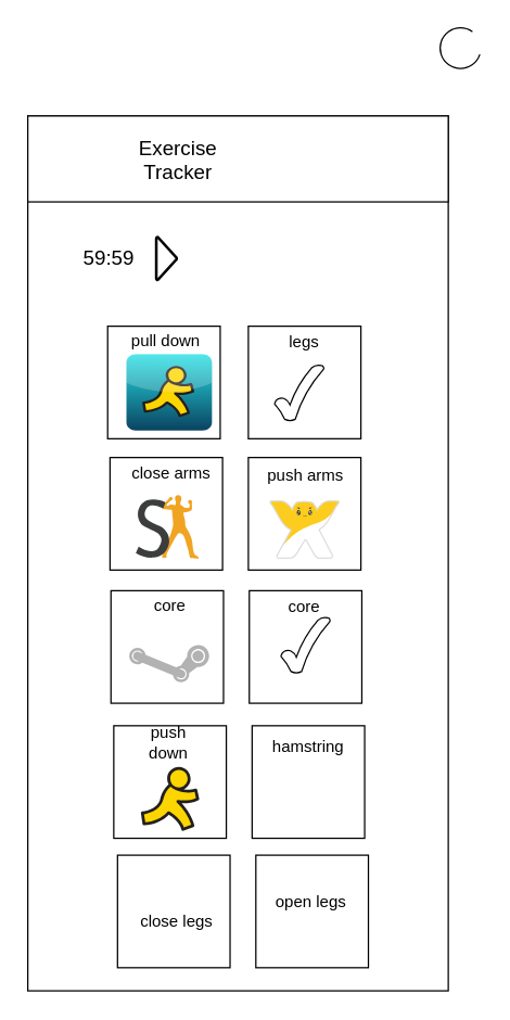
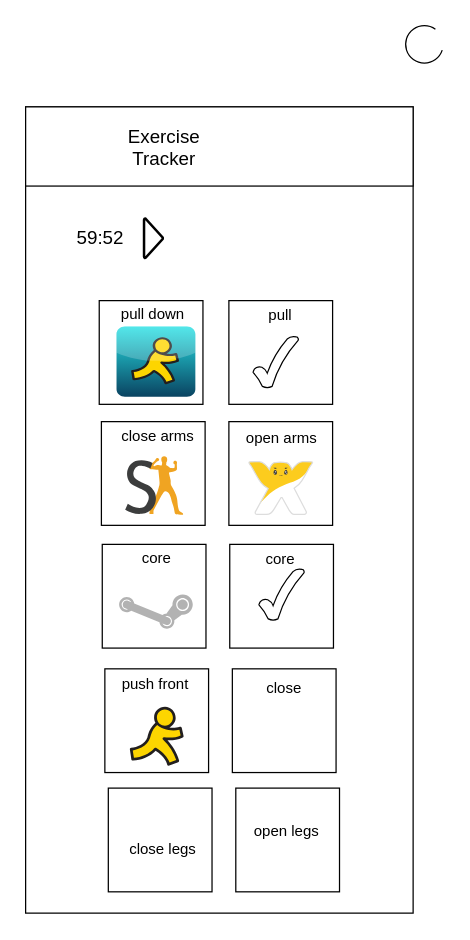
  <mxCell id="0" />
  <mxCell id="1" parent="0" />
  <mxCell id="2" value="" style="verticalLabelPosition=bottom;verticalAlign=top;html=1;shape=mxgraph.basic.arc;startAngle=0.3;endAngle=0.1;fontSize=15;allowArrows=1;shadow=0;" parent="1" vertex="1"><mxGeometry x="324" y="20" width="30" height="30" as="geometry" /></mxCell>
  <mxCell id="3" value="pull down" style="text;html=1;strokeColor=none;fillColor=none;align=center;verticalAlign=middle;whiteSpace=wrap;rounded=0;" vertex="1" parent="1"><mxGeometry x="191.11" y="239.35" width="60" height="30" as="geometry" /></mxCell>
  <mxCell id="4" value="&lt;span style=&quot;color: rgb(25, 25, 25); font-family: Arial, Helvetica, Veranda, sans-serif; font-size: 16px; text-align: left; background-color: rgb(255, 255, 255);&quot;&gt;core (abdominal, and back)&lt;/span&gt;" style="text;html=1;strokeColor=none;fillColor=none;align=center;verticalAlign=middle;whiteSpace=wrap;rounded=0;" vertex="1" parent="1"><mxGeometry x="193.64" y="454.36" width="60" height="30" as="geometry" /></mxCell>
  <mxCell id="5" value="" style="rounded=0;whiteSpace=wrap;html=1;" parent="1" vertex="1"><mxGeometry x="20" y="85" width="310" height="645" as="geometry" /></mxCell>
  <mxCell id="6" value="" style="rounded=0;whiteSpace=wrap;html=1;" parent="1" vertex="1"><mxGeometry x="20" y="85" width="310" height="63.348" as="geometry" /></mxCell>
  <mxCell id="7" value="Exercise Tracker" style="text;html=1;strokeColor=none;fillColor=none;align=center;verticalAlign=middle;whiteSpace=wrap;rounded=0;fontSize=15;" parent="1" vertex="1"><mxGeometry x="74.722" y="99.397" width="111.944" height="34.554" as="geometry" /></mxCell>
- <mxCell id="8" value="59:59" style="text;html=1;strokeColor=none;fillColor=none;align=center;verticalAlign=middle;whiteSpace=wrap;rounded=0;fontSize=15;" parent="1" vertex="1"><mxGeometry x="54.444" y="171.384" width="51.667" height="34.554" as="geometry" /></mxCell>
+ <mxCell id="8" value="59:52" style="text;html=1;strokeColor=none;fillColor=none;align=center;verticalAlign=middle;whiteSpace=wrap;rounded=0;fontSize=15;" parent="1" vertex="1"><mxGeometry x="54.444" y="171.384" width="51.667" height="34.554" as="geometry" /></mxCell>
  <mxCell id="9" value="" style="strokeWidth=2;html=1;shape=mxgraph.flowchart.merge_or_storage;whiteSpace=wrap;fontSize=15;direction=south;flipH=1;" parent="1" vertex="1"><mxGeometry x="114.722" y="174.263" width="15.069" height="31.674" as="geometry" /></mxCell>
  <mxCell id="10" value="" style="whiteSpace=wrap;html=1;aspect=fixed;fontSize=15;" parent="1" vertex="1"><mxGeometry x="78.89" y="240" width="82.975" height="82.975" as="geometry" /></mxCell>
  <mxCell id="11" value="" style="dashed=0;outlineConnect=0;html=1;align=center;labelPosition=center;verticalLabelPosition=bottom;verticalAlign=top;shape=mxgraph.webicons.aim;fillColor=#27E1E5;gradientColor=#0A4361;shadow=0;sketch=0;fontSize=15;" parent="1" vertex="1"><mxGeometry x="92.719" y="260.744" width="63.063" height="56.148" as="geometry" /></mxCell>
  <mxCell id="12" value="" style="whiteSpace=wrap;html=1;aspect=fixed;fontSize=15;" parent="1" vertex="1"><mxGeometry x="182.611" y="240" width="82.975" height="82.975" as="geometry" /></mxCell>
  <mxCell id="13" value="" style="verticalLabelPosition=bottom;verticalAlign=top;html=1;shape=mxgraph.basic.tick;shadow=0;sketch=0;fontSize=15;" parent="1" vertex="1"><mxGeometry x="201.973" y="268.351" width="36.302" height="41.489" as="geometry" /></mxCell>
  <mxCell id="14" value="" style="whiteSpace=wrap;html=1;aspect=fixed;fontSize=15;" parent="1" vertex="1"><mxGeometry x="80.619" y="336.807" width="82.975" height="82.975" as="geometry" /></mxCell>
  <mxCell id="15" value="" style="whiteSpace=wrap;html=1;aspect=fixed;fontSize=15;" parent="1" vertex="1"><mxGeometry x="182.611" y="336.807" width="82.975" height="82.975" as="geometry" /></mxCell>
  <mxCell id="16" value="" style="whiteSpace=wrap;html=1;aspect=fixed;fontSize=15;" parent="1" vertex="1"><mxGeometry x="81.31" y="434.996" width="82.975" height="82.975" as="geometry" /></mxCell>
  <mxCell id="17" value="" style="whiteSpace=wrap;html=1;aspect=fixed;fontSize=15;" parent="1" vertex="1"><mxGeometry x="183.303" y="434.996" width="82.975" height="82.975" as="geometry" /></mxCell>
  <mxCell id="18" value="" style="whiteSpace=wrap;html=1;aspect=fixed;fontSize=15;" parent="1" vertex="1"><mxGeometry x="83.385" y="534.569" width="82.975" height="82.975" as="geometry" /></mxCell>
  <mxCell id="19" value="" style="whiteSpace=wrap;html=1;aspect=fixed;fontSize=15;" parent="1" vertex="1"><mxGeometry x="185.377" y="534.569" width="82.975" height="82.975" as="geometry" /></mxCell>
  <mxCell id="20" value="" style="whiteSpace=wrap;html=1;aspect=fixed;fontSize=15;" parent="1" vertex="1"><mxGeometry x="86.15" y="629.993" width="82.975" height="82.975" as="geometry" /></mxCell>
  <mxCell id="21" value="" style="whiteSpace=wrap;html=1;aspect=fixed;fontSize=15;" parent="1" vertex="1"><mxGeometry x="188.143" y="629.993" width="82.975" height="82.975" as="geometry" /></mxCell>
  <mxCell id="22" value="" style="dashed=0;outlineConnect=0;html=1;align=center;labelPosition=center;verticalLabelPosition=bottom;verticalAlign=top;shape=mxgraph.weblogos.stumpedia;shadow=0;sketch=0;fontSize=15;" parent="1" vertex="1"><mxGeometry x="99.634" y="364.466" width="46.329" height="46.744" as="geometry" /></mxCell>
  <mxCell id="23" value="" style="dashed=0;outlineConnect=0;html=1;align=center;labelPosition=center;verticalLabelPosition=bottom;verticalAlign=top;shape=mxgraph.weblogos.wix;strokeColor=#dddddd;shadow=0;sketch=0;fontSize=15;" parent="1" vertex="1"><mxGeometry x="198.515" y="368.615" width="51.169" height="42.595" as="geometry" /></mxCell>
  <mxCell id="24" value="" style="dashed=0;outlineConnect=0;html=1;align=center;labelPosition=center;verticalLabelPosition=bottom;verticalAlign=top;shape=mxgraph.weblogos.steam;fillColor=#695D5D;gradientColor=#100E0E;shadow=0;sketch=0;fontSize=15;" parent="1" vertex="1"><mxGeometry x="94.794" y="475.102" width="58.914" height="27.382" as="geometry" /></mxCell>
  <mxCell id="25" value="" style="verticalLabelPosition=bottom;verticalAlign=top;html=1;shape=mxgraph.basic.tick;shadow=0;sketch=0;fontSize=15;" parent="1" vertex="1"><mxGeometry x="206.64" y="454.358" width="36.302" height="41.489" as="geometry" /></mxCell>
  <mxCell id="26" value="" style="dashed=0;outlineConnect=0;html=1;align=center;labelPosition=center;verticalLabelPosition=bottom;verticalAlign=top;shape=mxgraph.weblogos.aim;shadow=0;sketch=0;fontSize=15;" parent="1" vertex="1"><mxGeometry x="103.299" y="564.994" width="43.148" height="47.297" as="geometry" /></mxCell>
  <mxCell id="27" value="pull down" style="text;html=1;strokeColor=none;fillColor=none;align=center;verticalAlign=middle;whiteSpace=wrap;rounded=0;" vertex="1" parent="1"><mxGeometry x="92.11" y="236.35" width="60" height="30" as="geometry" /></mxCell>
- <mxCell id="28" value="hamstring" style="text;html=1;strokeColor=none;fillColor=none;align=center;verticalAlign=middle;whiteSpace=wrap;rounded=0;" vertex="1" parent="1"><mxGeometry x="196.86" y="534.57" width="60" height="30" as="geometry" /></mxCell>
- <mxCell id="29" value="legs" style="text;html=1;strokeColor=none;fillColor=none;align=center;verticalAlign=middle;whiteSpace=wrap;rounded=0;" vertex="1" parent="1"><mxGeometry x="194.11" y="237.35" width="60" height="30" as="geometry" /></mxCell>
+ <mxCell id="28" value="close" style="text;html=1;strokeColor=none;fillColor=none;align=center;verticalAlign=middle;whiteSpace=wrap;rounded=0;" vertex="1" parent="1"><mxGeometry x="196.86" y="534.57" width="60" height="30" as="geometry" /></mxCell>
+ <mxCell id="29" value="pull" style="text;html=1;strokeColor=none;fillColor=none;align=center;verticalAlign=middle;whiteSpace=wrap;rounded=0;" vertex="1" parent="1"><mxGeometry x="194.11" y="237.35" width="60" height="30" as="geometry" /></mxCell>
  <mxCell id="30" value="close arms" style="text;html=1;strokeColor=none;fillColor=none;align=center;verticalAlign=middle;whiteSpace=wrap;rounded=0;" vertex="1" parent="1"><mxGeometry x="95.78" y="334.47" width="60" height="30" as="geometry" /></mxCell>
- <mxCell id="31" value="push arms" style="text;html=1;strokeColor=none;fillColor=none;align=center;verticalAlign=middle;whiteSpace=wrap;rounded=0;" vertex="1" parent="1"><mxGeometry x="194.78" y="335.47" width="60" height="30" as="geometry" /></mxCell>
+ <mxCell id="31" value="open arms" style="text;html=1;strokeColor=none;fillColor=none;align=center;verticalAlign=middle;whiteSpace=wrap;rounded=0;" vertex="1" parent="1"><mxGeometry x="194.78" y="335.47" width="60" height="30" as="geometry" /></mxCell>
  <mxCell id="32" value="core" style="text;html=1;strokeColor=none;fillColor=none;align=center;verticalAlign=middle;whiteSpace=wrap;rounded=0;" vertex="1" parent="1"><mxGeometry x="94.87" y="431" width="60" height="30" as="geometry" /></mxCell>
- <mxCell id="33" value="push down" style="text;html=1;strokeColor=none;fillColor=none;align=center;verticalAlign=middle;whiteSpace=wrap;rounded=0;" vertex="1" parent="1"><mxGeometry x="93.87" y="532" width="60" height="30" as="geometry" /></mxCell>
+ <mxCell id="33" value="push front" style="text;html=1;strokeColor=none;fillColor=none;align=center;verticalAlign=middle;whiteSpace=wrap;rounded=0;" vertex="1" parent="1"><mxGeometry x="93.87" y="532" width="60" height="30" as="geometry" /></mxCell>
  <mxCell id="34" value="core" style="text;html=1;strokeColor=none;fillColor=none;align=center;verticalAlign=middle;whiteSpace=wrap;rounded=0;" vertex="1" parent="1"><mxGeometry x="194.1" y="431" width="60" height="31" as="geometry" /></mxCell>
  <mxCell id="35" value="close legs" style="text;html=1;strokeColor=none;fillColor=none;align=center;verticalAlign=middle;whiteSpace=wrap;rounded=0;" vertex="1" parent="1"><mxGeometry x="99.63" y="664" width="60" height="30" as="geometry" /></mxCell>
  <mxCell id="36" value="open legs" style="text;html=1;strokeColor=none;fillColor=none;align=center;verticalAlign=middle;whiteSpace=wrap;rounded=0;" vertex="1" parent="1"><mxGeometry x="198.63" y="650" width="60" height="30" as="geometry" /></mxCell>
